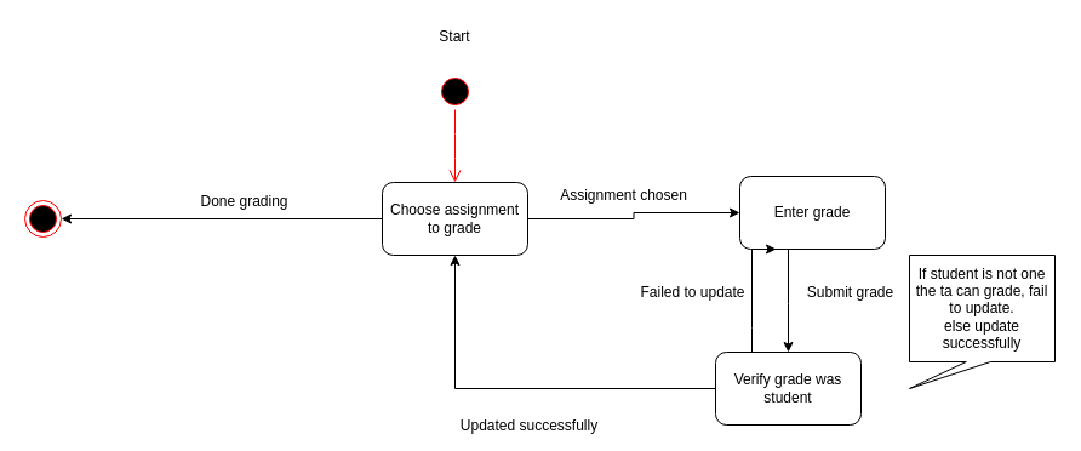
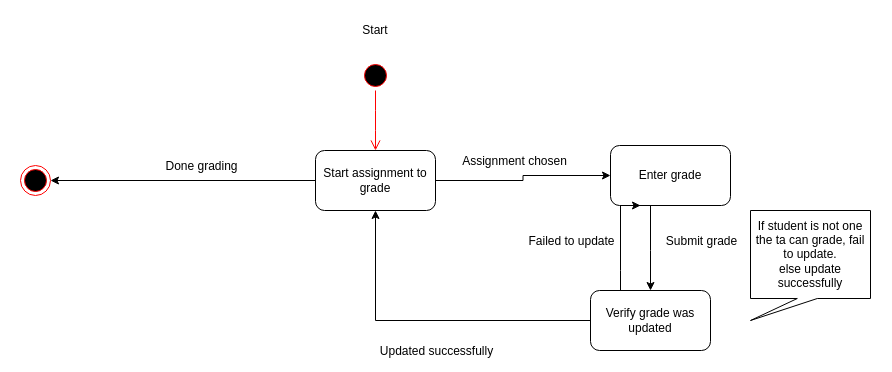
  <mxCell id="0" />
  <mxCell id="1" parent="0" />
  <mxCell id="2" value="" style="ellipse;html=1;shape=startState;fillColor=#000000;strokeColor=#ff0000;" vertex="1" parent="1"><mxGeometry x="360" y="60" width="30" height="30" as="geometry" /></mxCell>
  <mxCell id="3" value="" style="edgeStyle=orthogonalEdgeStyle;html=1;verticalAlign=bottom;endArrow=open;endSize=8;strokeColor=#ff0000;" edge="1" source="2" parent="1"><mxGeometry relative="1" as="geometry"><mxPoint x="375" y="150" as="targetPoint" /></mxGeometry></mxCell>
  <mxCell id="4" value="Start" style="text;html=1;strokeColor=none;fillColor=none;align=center;verticalAlign=middle;whiteSpace=wrap;rounded=0;" vertex="1" parent="1"><mxGeometry x="355" y="20" width="40" height="20" as="geometry" /></mxCell>
  <mxCell id="5" style="edgeStyle=orthogonalEdgeStyle;rounded=0;orthogonalLoop=1;jettySize=auto;html=1;exitX=1;exitY=0.5;exitDx=0;exitDy=0;entryX=0;entryY=0.5;entryDx=0;entryDy=0;" edge="1" parent="1" source="7" target="10"><mxGeometry relative="1" as="geometry" /></mxCell>
  <mxCell id="6" value="Assignment chosen" style="text;html=1;align=center;verticalAlign=middle;resizable=0;points=[];labelBackgroundColor=#ffffff;" vertex="1" connectable="0" parent="5"><mxGeometry x="-0.293" y="3" relative="1" as="geometry"><mxPoint x="14" y="-17" as="offset" /></mxGeometry></mxCell>
- <mxCell id="7" value="Choose assignment to grade" style="rounded=1;whiteSpace=wrap;html=1;" vertex="1" parent="1"><mxGeometry x="315" y="150" width="120" height="60" as="geometry" /></mxCell>
+ <mxCell id="7" value="Start assignment to grade" style="rounded=1;whiteSpace=wrap;html=1;" vertex="1" parent="1"><mxGeometry x="315" y="150" width="120" height="60" as="geometry" /></mxCell>
  <mxCell id="8" style="edgeStyle=orthogonalEdgeStyle;rounded=0;orthogonalLoop=1;jettySize=auto;html=1;exitX=0.5;exitY=1;exitDx=0;exitDy=0;" edge="1" parent="1" source="10" target="18"><mxGeometry relative="1" as="geometry"><mxPoint x="650" y="220" as="sourcePoint" /><Array as="points"><mxPoint x="650" y="250" /><mxPoint x="650" y="250" /></Array></mxGeometry></mxCell>
  <mxCell id="9" value="Submit grade" style="text;html=1;align=center;verticalAlign=middle;resizable=0;points=[];labelBackgroundColor=#ffffff;" vertex="1" connectable="0" parent="8"><mxGeometry x="0.18" relative="1" as="geometry"><mxPoint x="50" y="-7" as="offset" /></mxGeometry></mxCell>
  <mxCell id="10" value="Enter grade" style="rounded=1;whiteSpace=wrap;html=1;" vertex="1" parent="1"><mxGeometry x="610" y="145" width="120" height="60" as="geometry" /></mxCell>
  <mxCell id="11" value="" style="ellipse;html=1;shape=endState;fillColor=#000000;strokeColor=#ff0000;" vertex="1" parent="1"><mxGeometry x="20" y="165" width="30" height="30" as="geometry" /></mxCell>
  <mxCell id="12" value="" style="endArrow=classic;html=1;exitX=0;exitY=0.5;exitDx=0;exitDy=0;entryX=1;entryY=0.5;entryDx=0;entryDy=0;" edge="1" parent="1" source="7" target="11"><mxGeometry width="50" height="50" relative="1" as="geometry"><mxPoint x="20" y="280" as="sourcePoint" /><mxPoint x="70" y="230" as="targetPoint" /></mxGeometry></mxCell>
  <mxCell id="13" value="Done grading" style="text;html=1;align=center;verticalAlign=middle;resizable=0;points=[];labelBackgroundColor=#ffffff;" vertex="1" connectable="0" parent="12"><mxGeometry x="-0.44" y="-1" relative="1" as="geometry"><mxPoint x="-41" y="-14" as="offset" /></mxGeometry></mxCell>
  <mxCell id="14" style="edgeStyle=orthogonalEdgeStyle;rounded=0;orthogonalLoop=1;jettySize=auto;html=1;exitX=0.25;exitY=0;exitDx=0;exitDy=0;entryX=0.25;entryY=1;entryDx=0;entryDy=0;" edge="1" parent="1" source="18" target="10"><mxGeometry relative="1" as="geometry"><Array as="points"><mxPoint x="620" y="270" /><mxPoint x="620" y="270" /></Array></mxGeometry></mxCell>
  <mxCell id="15" value="Failed to update" style="text;html=1;align=center;verticalAlign=middle;resizable=0;points=[];labelBackgroundColor=#ffffff;" vertex="1" connectable="0" parent="14"><mxGeometry x="-0.134" y="3" relative="1" as="geometry"><mxPoint x="-47" y="-5" as="offset" /></mxGeometry></mxCell>
  <mxCell id="16" style="edgeStyle=orthogonalEdgeStyle;rounded=0;orthogonalLoop=1;jettySize=auto;html=1;exitX=0;exitY=0.5;exitDx=0;exitDy=0;entryX=0.5;entryY=1;entryDx=0;entryDy=0;" edge="1" parent="1" source="18" target="7"><mxGeometry relative="1" as="geometry" /></mxCell>
  <mxCell id="17" value="Updated successfully" style="text;html=1;align=center;verticalAlign=middle;resizable=0;points=[];labelBackgroundColor=#ffffff;" vertex="1" connectable="0" parent="16"><mxGeometry x="0.029" y="5" relative="1" as="geometry"><mxPoint x="12" y="25" as="offset" /></mxGeometry></mxCell>
- <mxCell id="18" value="Verify grade was student" style="rounded=1;whiteSpace=wrap;html=1;" vertex="1" parent="1"><mxGeometry x="590" y="290" width="120" height="60" as="geometry" /></mxCell>
+ <mxCell id="18" value="Verify grade was updated" style="rounded=1;whiteSpace=wrap;html=1;" vertex="1" parent="1"><mxGeometry x="590" y="290" width="120" height="60" as="geometry" /></mxCell>
  <mxCell id="19" value="If student is not one the ta can grade, fail to update.&lt;br&gt;else update successfully" style="shape=callout;whiteSpace=wrap;html=1;perimeter=calloutPerimeter;rotation=0;size=22;position=0.39;position2=0;" vertex="1" parent="1"><mxGeometry x="750" y="210" width="120" height="110" as="geometry" /></mxCell>
